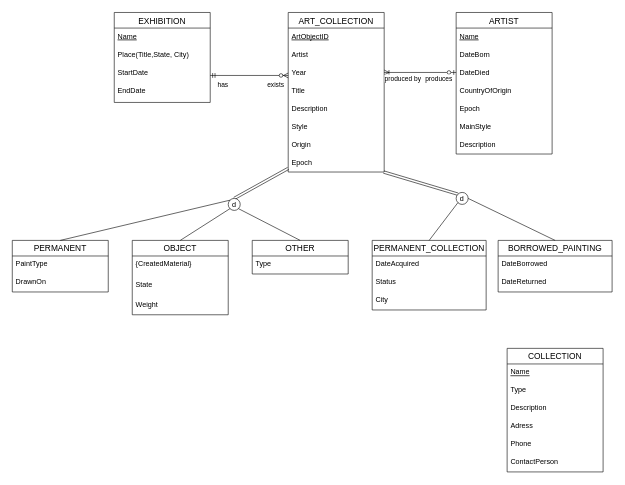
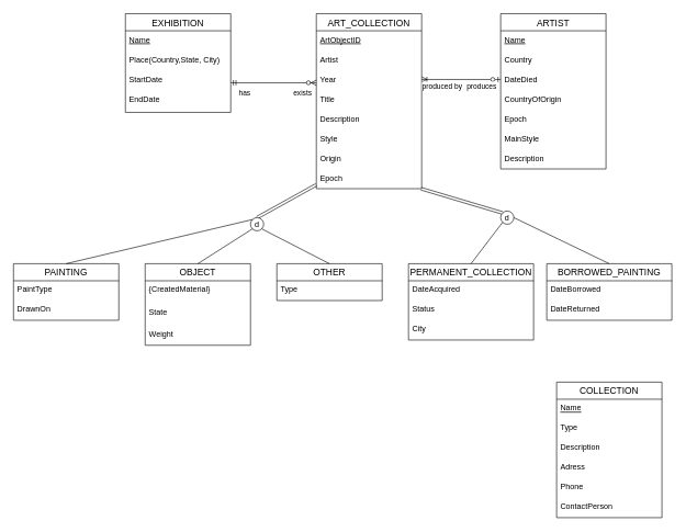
  <mxCell id="0" />
  <mxCell id="1" parent="0" />
- <mxCell id="2" value="PERMANENT" style="swimlane;fontStyle=0;childLayout=stackLayout;horizontal=1;startSize=26;horizontalStack=0;resizeParent=1;resizeParentMax=0;resizeLast=0;collapsible=1;marginBottom=0;align=center;fontSize=14;" vertex="1" parent="1"><mxGeometry x="20" y="400" width="160" height="86" as="geometry" /></mxCell>
+ <mxCell id="2" value="PAINTING" style="swimlane;fontStyle=0;childLayout=stackLayout;horizontal=1;startSize=26;horizontalStack=0;resizeParent=1;resizeParentMax=0;resizeLast=0;collapsible=1;marginBottom=0;align=center;fontSize=14;" vertex="1" parent="1"><mxGeometry x="20" y="400" width="160" height="86" as="geometry" /></mxCell>
  <mxCell id="3" value="PaintType" style="text;strokeColor=none;fillColor=none;spacingLeft=4;spacingRight=4;overflow=hidden;rotatable=0;points=[[0,0.5],[1,0.5]];portConstraint=eastwest;fontSize=12;fontStyle=0" vertex="1" parent="2"><mxGeometry y="26" width="160" height="30" as="geometry" /></mxCell>
  <mxCell id="4" value="DrawnOn" style="text;strokeColor=none;fillColor=none;spacingLeft=4;spacingRight=4;overflow=hidden;rotatable=0;points=[[0,0.5],[1,0.5]];portConstraint=eastwest;fontSize=12;" vertex="1" parent="2"><mxGeometry y="56" width="160" height="30" as="geometry" /></mxCell>
  <mxCell id="5" value="OBJECT" style="swimlane;fontStyle=0;childLayout=stackLayout;horizontal=1;startSize=26;horizontalStack=0;resizeParent=1;resizeParentMax=0;resizeLast=0;collapsible=1;marginBottom=0;align=center;fontSize=14;" vertex="1" parent="1"><mxGeometry x="220" y="400" width="160" height="124" as="geometry" /></mxCell>
  <mxCell id="6" value="{CreatedMaterial}" style="text;strokeColor=none;fillColor=none;spacingLeft=4;spacingRight=4;overflow=hidden;rotatable=0;points=[[0,0.5],[1,0.5]];portConstraint=eastwest;fontSize=12;" vertex="1" parent="5"><mxGeometry y="26" width="160" height="34" as="geometry" /></mxCell>
  <mxCell id="7" value="State" style="text;strokeColor=none;fillColor=none;spacingLeft=4;spacingRight=4;overflow=hidden;rotatable=0;points=[[0,0.5],[1,0.5]];portConstraint=eastwest;fontSize=12;" vertex="1" parent="5"><mxGeometry y="60" width="160" height="34" as="geometry" /></mxCell>
  <mxCell id="8" value="Weight" style="text;strokeColor=none;fillColor=none;spacingLeft=4;spacingRight=4;overflow=hidden;rotatable=0;points=[[0,0.5],[1,0.5]];portConstraint=eastwest;fontSize=12;" vertex="1" parent="5"><mxGeometry y="94" width="160" height="30" as="geometry" /></mxCell>
  <mxCell id="9" value="ART_COLLECTION" style="swimlane;fontStyle=0;childLayout=stackLayout;horizontal=1;startSize=26;horizontalStack=0;resizeParent=1;resizeParentMax=0;resizeLast=0;collapsible=1;marginBottom=0;align=center;fontSize=14;" vertex="1" parent="1"><mxGeometry x="480" width="160" height="266" as="geometry" y="20" /></mxCell>
  <mxCell id="10" value="ArtObjectID" style="text;strokeColor=none;fillColor=none;spacingLeft=4;spacingRight=4;overflow=hidden;rotatable=0;points=[[0,0.5],[1,0.5]];portConstraint=eastwest;fontSize=12;fontStyle=4" vertex="1" parent="9"><mxGeometry y="26" width="160" height="30" as="geometry" /></mxCell>
  <mxCell id="11" value="Artist" style="text;strokeColor=none;fillColor=none;spacingLeft=4;spacingRight=4;overflow=hidden;rotatable=0;points=[[0,0.5],[1,0.5]];portConstraint=eastwest;fontSize=12;" vertex="1" parent="9"><mxGeometry y="56" width="160" height="30" as="geometry" /></mxCell>
  <mxCell id="12" value="Year" style="text;strokeColor=none;fillColor=none;spacingLeft=4;spacingRight=4;overflow=hidden;rotatable=0;points=[[0,0.5],[1,0.5]];portConstraint=eastwest;fontSize=12;" vertex="1" parent="9"><mxGeometry y="86" width="160" height="30" as="geometry" /></mxCell>
  <mxCell id="13" value="Title" style="text;strokeColor=none;fillColor=none;spacingLeft=4;spacingRight=4;overflow=hidden;rotatable=0;points=[[0,0.5],[1,0.5]];portConstraint=eastwest;fontSize=12;" vertex="1" parent="9"><mxGeometry y="116" width="160" height="30" as="geometry" /></mxCell>
  <mxCell id="14" value="Description" style="text;strokeColor=none;fillColor=none;spacingLeft=4;spacingRight=4;overflow=hidden;rotatable=0;points=[[0,0.5],[1,0.5]];portConstraint=eastwest;fontSize=12;" vertex="1" parent="9"><mxGeometry y="146" width="160" height="30" as="geometry" /></mxCell>
  <mxCell id="15" value="Style" style="text;strokeColor=none;fillColor=none;spacingLeft=4;spacingRight=4;overflow=hidden;rotatable=0;points=[[0,0.5],[1,0.5]];portConstraint=eastwest;fontSize=12;" vertex="1" parent="9"><mxGeometry y="176" width="160" height="30" as="geometry" /></mxCell>
  <mxCell id="16" value="Origin" style="text;strokeColor=none;fillColor=none;spacingLeft=4;spacingRight=4;overflow=hidden;rotatable=0;points=[[0,0.5],[1,0.5]];portConstraint=eastwest;fontSize=12;" vertex="1" parent="9"><mxGeometry y="206" width="160" height="30" as="geometry" /></mxCell>
  <mxCell id="17" value="Epoch" style="text;strokeColor=none;fillColor=none;spacingLeft=4;spacingRight=4;overflow=hidden;rotatable=0;points=[[0,0.5],[1,0.5]];portConstraint=eastwest;fontSize=12;" vertex="1" parent="9"><mxGeometry y="236" width="160" height="30" as="geometry" /></mxCell>
  <mxCell id="18" value="ARTIST" style="swimlane;fontStyle=0;childLayout=stackLayout;horizontal=1;startSize=26;horizontalStack=0;resizeParent=1;resizeParentMax=0;resizeLast=0;collapsible=1;marginBottom=0;align=center;fontSize=14;" vertex="1" parent="1"><mxGeometry x="760" width="160" height="236" as="geometry" y="20" /></mxCell>
  <mxCell id="19" value="Name" style="text;strokeColor=none;fillColor=none;spacingLeft=4;spacingRight=4;overflow=hidden;rotatable=0;points=[[0,0.5],[1,0.5]];portConstraint=eastwest;fontSize=12;fontStyle=4" vertex="1" parent="18"><mxGeometry y="26" width="160" height="30" as="geometry" /></mxCell>
- <mxCell id="20" value="DateBorn" style="text;strokeColor=none;fillColor=none;spacingLeft=4;spacingRight=4;overflow=hidden;rotatable=0;points=[[0,0.5],[1,0.5]];portConstraint=eastwest;fontSize=12;" vertex="1" parent="18"><mxGeometry y="56" width="160" height="30" as="geometry" /></mxCell>
+ <mxCell id="20" value="Country" style="text;strokeColor=none;fillColor=none;spacingLeft=4;spacingRight=4;overflow=hidden;rotatable=0;points=[[0,0.5],[1,0.5]];portConstraint=eastwest;fontSize=12;" vertex="1" parent="18"><mxGeometry y="56" width="160" height="30" as="geometry" /></mxCell>
  <mxCell id="21" value="DateDied" style="text;strokeColor=none;fillColor=none;spacingLeft=4;spacingRight=4;overflow=hidden;rotatable=0;points=[[0,0.5],[1,0.5]];portConstraint=eastwest;fontSize=12;" vertex="1" parent="18"><mxGeometry y="86" width="160" height="30" as="geometry" /></mxCell>
  <mxCell id="22" value="CountryOfOrigin" style="text;strokeColor=none;fillColor=none;spacingLeft=4;spacingRight=4;overflow=hidden;rotatable=0;points=[[0,0.5],[1,0.5]];portConstraint=eastwest;fontSize=12;" vertex="1" parent="18"><mxGeometry y="116" width="160" height="30" as="geometry" /></mxCell>
  <mxCell id="23" value="Epoch" style="text;strokeColor=none;fillColor=none;spacingLeft=4;spacingRight=4;overflow=hidden;rotatable=0;points=[[0,0.5],[1,0.5]];portConstraint=eastwest;fontSize=12;" vertex="1" parent="18"><mxGeometry y="146" width="160" height="30" as="geometry" /></mxCell>
  <mxCell id="24" value="MainStyle" style="text;strokeColor=none;fillColor=none;spacingLeft=4;spacingRight=4;overflow=hidden;rotatable=0;points=[[0,0.5],[1,0.5]];portConstraint=eastwest;fontSize=12;" vertex="1" parent="18"><mxGeometry y="176" width="160" height="30" as="geometry" /></mxCell>
  <mxCell id="25" value="Description" style="text;strokeColor=none;fillColor=none;spacingLeft=4;spacingRight=4;overflow=hidden;rotatable=0;points=[[0,0.5],[1,0.5]];portConstraint=eastwest;fontSize=12;" vertex="1" parent="18"><mxGeometry y="206" width="160" height="30" as="geometry" /></mxCell>
  <mxCell id="26" value="OTHER" style="swimlane;fontStyle=0;childLayout=stackLayout;horizontal=1;startSize=26;horizontalStack=0;resizeParent=1;resizeParentMax=0;resizeLast=0;collapsible=1;marginBottom=0;align=center;fontSize=14;" vertex="1" parent="1"><mxGeometry x="420" y="400" width="160" height="56" as="geometry" /></mxCell>
  <mxCell id="27" value="Type" style="text;strokeColor=none;fillColor=none;spacingLeft=4;spacingRight=4;overflow=hidden;rotatable=0;points=[[0,0.5],[1,0.5]];portConstraint=eastwest;fontSize=12;" vertex="1" parent="26"><mxGeometry y="26" width="160" height="30" as="geometry" /></mxCell>
  <mxCell id="28" value="PERMANENT_COLLECTION" style="swimlane;fontStyle=0;childLayout=stackLayout;horizontal=1;startSize=26;horizontalStack=0;resizeParent=1;resizeParentMax=0;resizeLast=0;collapsible=1;marginBottom=0;align=center;fontSize=14;" vertex="1" parent="1"><mxGeometry x="620" y="400" width="190" height="116" as="geometry" /></mxCell>
  <mxCell id="29" value="DateAcquired" style="text;strokeColor=none;fillColor=none;spacingLeft=4;spacingRight=4;overflow=hidden;rotatable=0;points=[[0,0.5],[1,0.5]];portConstraint=eastwest;fontSize=12;" vertex="1" parent="28"><mxGeometry y="26" width="190" height="30" as="geometry" /></mxCell>
  <mxCell id="30" value="Status" style="text;strokeColor=none;fillColor=none;spacingLeft=4;spacingRight=4;overflow=hidden;rotatable=0;points=[[0,0.5],[1,0.5]];portConstraint=eastwest;fontSize=12;" vertex="1" parent="28"><mxGeometry y="56" width="190" height="30" as="geometry" /></mxCell>
  <mxCell id="31" value="City" style="text;strokeColor=none;fillColor=none;spacingLeft=4;spacingRight=4;overflow=hidden;rotatable=0;points=[[0,0.5],[1,0.5]];portConstraint=eastwest;fontSize=12;" vertex="1" parent="28"><mxGeometry y="86" width="190" height="30" as="geometry" /></mxCell>
  <mxCell id="32" value="BORROWED_PAINTING" style="swimlane;fontStyle=0;childLayout=stackLayout;horizontal=1;startSize=26;horizontalStack=0;resizeParent=1;resizeParentMax=0;resizeLast=0;collapsible=1;marginBottom=0;align=center;fontSize=14;" vertex="1" parent="1"><mxGeometry x="830" y="400" width="190" height="86" as="geometry" /></mxCell>
  <mxCell id="33" value="DateBorrowed" style="text;strokeColor=none;fillColor=none;spacingLeft=4;spacingRight=4;overflow=hidden;rotatable=0;points=[[0,0.5],[1,0.5]];portConstraint=eastwest;fontSize=12;" vertex="1" parent="32"><mxGeometry y="26" width="190" height="30" as="geometry" /></mxCell>
  <mxCell id="34" value="DateReturned" style="text;strokeColor=none;fillColor=none;spacingLeft=4;spacingRight=4;overflow=hidden;rotatable=0;points=[[0,0.5],[1,0.5]];portConstraint=eastwest;fontSize=12;" vertex="1" parent="32"><mxGeometry y="56" width="190" height="30" as="geometry" /></mxCell>
  <mxCell id="35" value="EXHIBITION" style="swimlane;fontStyle=0;childLayout=stackLayout;horizontal=1;startSize=26;horizontalStack=0;resizeParent=1;resizeParentMax=0;resizeLast=0;collapsible=1;marginBottom=0;align=center;fontSize=14;" vertex="1" parent="1"><mxGeometry x="190" width="160" height="150" as="geometry" y="20" /></mxCell>
  <mxCell id="36" value="Name" style="text;strokeColor=none;fillColor=none;spacingLeft=4;spacingRight=4;overflow=hidden;rotatable=0;points=[[0,0.5],[1,0.5]];portConstraint=eastwest;fontSize=12;fontStyle=4" vertex="1" parent="35"><mxGeometry y="26" width="160" height="30" as="geometry" /></mxCell>
- <mxCell id="37" value="Place(Title,State, City)" style="text;strokeColor=none;fillColor=none;spacingLeft=4;spacingRight=4;overflow=hidden;rotatable=0;points=[[0,0.5],[1,0.5]];portConstraint=eastwest;fontSize=12;" vertex="1" parent="35"><mxGeometry y="56" width="160" height="30" as="geometry" /></mxCell>
+ <mxCell id="37" value="Place(Country,State, City)" style="text;strokeColor=none;fillColor=none;spacingLeft=4;spacingRight=4;overflow=hidden;rotatable=0;points=[[0,0.5],[1,0.5]];portConstraint=eastwest;fontSize=12;" vertex="1" parent="35"><mxGeometry y="56" width="160" height="30" as="geometry" /></mxCell>
  <mxCell id="38" value="StartDate" style="text;strokeColor=none;fillColor=none;spacingLeft=4;spacingRight=4;overflow=hidden;rotatable=0;points=[[0,0.5],[1,0.5]];portConstraint=eastwest;fontSize=12;" vertex="1" parent="35"><mxGeometry y="86" width="160" height="30" as="geometry" /></mxCell>
  <mxCell id="39" value="EndDate" style="text;strokeColor=none;fillColor=none;spacingLeft=4;spacingRight=4;overflow=hidden;rotatable=0;points=[[0,0.5],[1,0.5]];portConstraint=eastwest;fontSize=12;" vertex="1" parent="35"><mxGeometry y="116" width="160" height="34" as="geometry" /></mxCell>
  <mxCell id="40" value="" style="fontSize=12;html=1;endArrow=ERoneToMany;startArrow=ERzeroToOne;rounded=0;endFill=0;startFill=0;" edge="1" parent="1"><mxGeometry width="100" height="100" relative="1" as="geometry"><mxPoint x="760" y="120" as="sourcePoint" /><mxPoint x="640" y="120" as="targetPoint" /><Array as="points"><mxPoint x="760" y="120" /></Array></mxGeometry></mxCell>
  <mxCell id="41" value="produces" style="edgeLabel;html=1;align=center;verticalAlign=middle;resizable=0;points=[];" vertex="1" connectable="0" parent="40"><mxGeometry x="-0.683" y="2" relative="1" as="geometry"><mxPoint x="-11" y="7" as="offset" /></mxGeometry></mxCell>
  <mxCell id="42" value="produced by" style="edgeLabel;html=1;align=center;verticalAlign=middle;resizable=0;points=[];" vertex="1" connectable="0" parent="40"><mxGeometry x="0.767" y="2" relative="1" as="geometry"><mxPoint x="16" y="7" as="offset" /></mxGeometry></mxCell>
  <mxCell id="43" value="" style="fontSize=12;html=1;endArrow=ERzeroToMany;startArrow=ERmandOne;rounded=0;" edge="1" parent="1"><mxGeometry width="100" height="100" relative="1" as="geometry"><mxPoint x="350" y="125" as="sourcePoint" /><mxPoint x="480" y="125" as="targetPoint" /></mxGeometry></mxCell>
  <mxCell id="44" value="has" style="edgeLabel;html=1;align=center;verticalAlign=middle;resizable=0;points=[];" vertex="1" connectable="0" parent="43"><mxGeometry x="-0.785" y="-3" relative="1" as="geometry"><mxPoint x="6" y="12" as="offset" /></mxGeometry></mxCell>
  <mxCell id="45" value="exists" style="edgeLabel;html=1;align=center;verticalAlign=middle;resizable=0;points=[];" vertex="1" connectable="0" parent="43"><mxGeometry x="0.661" y="3" relative="1" as="geometry"><mxPoint y="18" as="offset" /></mxGeometry></mxCell>
  <mxCell id="46" value="" style="shape=link;html=1;rounded=0;endArrow=ERoneToMany;endFill=0;entryX=0;entryY=0.8;entryDx=0;entryDy=0;entryPerimeter=0;" edge="1" parent="1" target="17"><mxGeometry relative="1" as="geometry"><mxPoint x="390" y="330" as="sourcePoint" /><mxPoint x="640" y="319" as="targetPoint" /></mxGeometry></mxCell>
  <mxCell id="47" value="d" style="ellipse;whiteSpace=wrap;html=1;aspect=fixed;direction=south;" vertex="1" parent="1"><mxGeometry x="380" y="330" width="20" height="20" as="geometry" /></mxCell>
  <mxCell id="48" value="" style="endArrow=none;html=1;rounded=0;entryX=0;entryY=1;entryDx=0;entryDy=0;exitX=0.5;exitY=0;exitDx=0;exitDy=0;" edge="1" parent="1" source="2" target="47"><mxGeometry width="50" height="50" relative="1" as="geometry"><mxPoint x="300" y="400" as="sourcePoint" /><mxPoint x="350" y="350" as="targetPoint" /></mxGeometry></mxCell>
  <mxCell id="49" value="" style="endArrow=none;html=1;rounded=0;entryX=1;entryY=1;entryDx=0;entryDy=0;exitX=0.5;exitY=0;exitDx=0;exitDy=0;" edge="1" parent="1" source="5" target="47"><mxGeometry width="50" height="50" relative="1" as="geometry"><mxPoint x="320" y="400" as="sourcePoint" /><mxPoint x="350" y="350" as="targetPoint" /></mxGeometry></mxCell>
  <mxCell id="50" value="" style="endArrow=none;html=1;rounded=0;entryX=1;entryY=0;entryDx=0;entryDy=0;exitX=0.5;exitY=0;exitDx=0;exitDy=0;" edge="1" parent="1" source="26" target="47"><mxGeometry width="50" height="50" relative="1" as="geometry"><mxPoint x="530" y="350" as="sourcePoint" /><mxPoint x="350" y="350" as="targetPoint" /></mxGeometry></mxCell>
  <mxCell id="51" value="" style="shape=link;html=1;rounded=0;endArrow=ERoneToMany;endFill=0;entryX=0.994;entryY=1;entryDx=0;entryDy=0;entryPerimeter=0;exitX=0;exitY=1;exitDx=0;exitDy=0;" edge="1" parent="1" source="52" target="17"><mxGeometry relative="1" as="geometry"><mxPoint x="660" y="330" as="sourcePoint" /><mxPoint x="440" y="290" as="targetPoint" /></mxGeometry></mxCell>
  <mxCell id="52" value="d" style="ellipse;whiteSpace=wrap;html=1;aspect=fixed;direction=south;" vertex="1" parent="1"><mxGeometry x="760" y="320" width="20" height="20" as="geometry" /></mxCell>
  <mxCell id="53" value="" style="endArrow=none;html=1;rounded=0;entryX=1;entryY=1;entryDx=0;entryDy=0;exitX=0.5;exitY=0;exitDx=0;exitDy=0;" edge="1" parent="1" source="28" target="52"><mxGeometry width="50" height="50" relative="1" as="geometry"><mxPoint x="640" y="330" as="sourcePoint" /><mxPoint x="690" y="280" as="targetPoint" /></mxGeometry></mxCell>
  <mxCell id="54" value="" style="endArrow=none;html=1;rounded=0;entryX=0.5;entryY=0;entryDx=0;entryDy=0;exitX=0.5;exitY=0;exitDx=0;exitDy=0;entryPerimeter=0;" edge="1" parent="1" source="32" target="52"><mxGeometry width="50" height="50" relative="1" as="geometry"><mxPoint x="640" y="330" as="sourcePoint" /><mxPoint x="690" y="280" as="targetPoint" /></mxGeometry></mxCell>
  <mxCell id="55" value="COLLECTION" style="swimlane;fontStyle=0;childLayout=stackLayout;horizontal=1;startSize=26;horizontalStack=0;resizeParent=1;resizeParentMax=0;resizeLast=0;collapsible=1;marginBottom=0;align=center;fontSize=14;" vertex="1" parent="1"><mxGeometry x="845" y="580" width="160" height="206" as="geometry" /></mxCell>
  <mxCell id="56" value="Name" style="text;strokeColor=none;fillColor=none;spacingLeft=4;spacingRight=4;overflow=hidden;rotatable=0;points=[[0,0.5],[1,0.5]];portConstraint=eastwest;fontSize=12;fontStyle=4" vertex="1" parent="55"><mxGeometry y="26" width="160" height="30" as="geometry" /></mxCell>
  <mxCell id="57" value="Type" style="text;strokeColor=none;fillColor=none;spacingLeft=4;spacingRight=4;overflow=hidden;rotatable=0;points=[[0,0.5],[1,0.5]];portConstraint=eastwest;fontSize=12;" vertex="1" parent="55"><mxGeometry y="56" width="160" height="30" as="geometry" /></mxCell>
  <mxCell id="58" value="Description" style="text;strokeColor=none;fillColor=none;spacingLeft=4;spacingRight=4;overflow=hidden;rotatable=0;points=[[0,0.5],[1,0.5]];portConstraint=eastwest;fontSize=12;" vertex="1" parent="55"><mxGeometry y="86" width="160" height="30" as="geometry" /></mxCell>
  <mxCell id="59" value="Adress" style="text;strokeColor=none;fillColor=none;spacingLeft=4;spacingRight=4;overflow=hidden;rotatable=0;points=[[0,0.5],[1,0.5]];portConstraint=eastwest;fontSize=12;" vertex="1" parent="55"><mxGeometry y="116" width="160" height="30" as="geometry" /></mxCell>
  <mxCell id="60" value="Phone" style="text;strokeColor=none;fillColor=none;spacingLeft=4;spacingRight=4;overflow=hidden;rotatable=0;points=[[0,0.5],[1,0.5]];portConstraint=eastwest;fontSize=12;" vertex="1" parent="55"><mxGeometry y="146" width="160" height="30" as="geometry" /></mxCell>
  <mxCell id="61" value="ContactPerson" style="text;strokeColor=none;fillColor=none;spacingLeft=4;spacingRight=4;overflow=hidden;rotatable=0;points=[[0,0.5],[1,0.5]];portConstraint=eastwest;fontSize=12;" vertex="1" parent="55"><mxGeometry y="176" width="160" height="30" as="geometry" /></mxCell>
